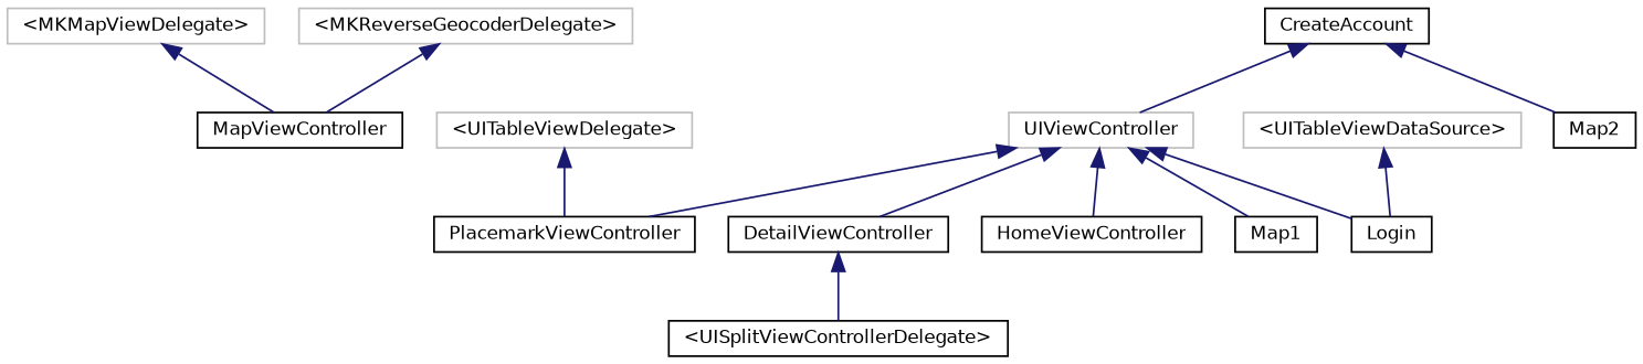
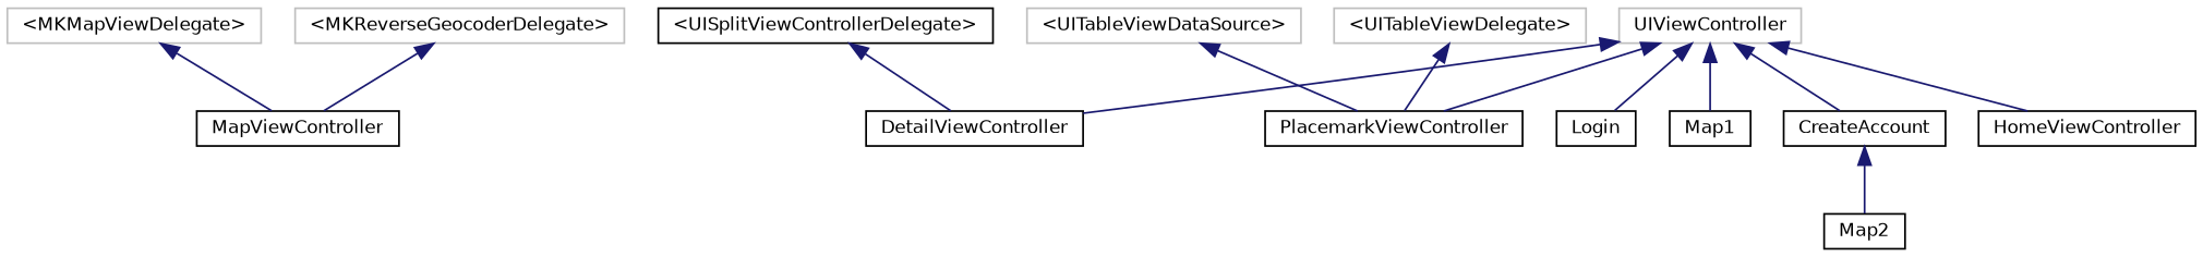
  digraph {
    rankdir=TB
    node [color=black fillcolor=white fontname=Helvetica fontsize=10 shape=record style=filled]
    edge [color=midnightblue dir=back fontname=Helvetica fontsize=10 labelfontname=Helvetica labelfontsize=10 style=solid]
    n1 [color=grey75 height=0.2 label="\<MKMapViewDelegate\>" width=0.4]
    n2 [height=0.2 label=MapViewController width=0.4]
    n3 [color=grey75 height=0.2 label="\<MKReverseGeocoderDelegate\>" width=0.4]
    n4 [height=0.2 label="\<UISplitViewControllerDelegate\>" width=0.4]
    n5 [height=0.2 label=DetailViewController width=0.4]
    n6 [color=grey75 height=0.2 label="\<UITableViewDataSource\>" width=0.4]
    n7 [height=0.2 label=PlacemarkViewController width=0.4]
    n8 [color=grey75 height=0.2 label="\<UITableViewDelegate\>" width=0.4]
    n9 [color=grey75 height=0.2 label=UIViewController width=0.4]
    n10 [height=0.2 label=CreateAccount width=0.4]
    n11 [height=0.2 label=HomeViewController width=0.4]
    n12 [height=0.2 label=Login width=0.4]
    n13 [height=0.2 label=Map1 width=0.4]
    n14 [height=0.2 label=Map2 width=0.4]
    n1 -> n2
    n3 -> n2
-   n5 -> n4
-   n6 -> n12
+   n4 -> n5
+   n6 -> n7
    n8 -> n7
    n9 -> n5
    n9 -> n7
-   n10 -> n9
+   n9 -> n10
    n9 -> n11
    n9 -> n12
    n9 -> n13
    n10 -> n14
  }
